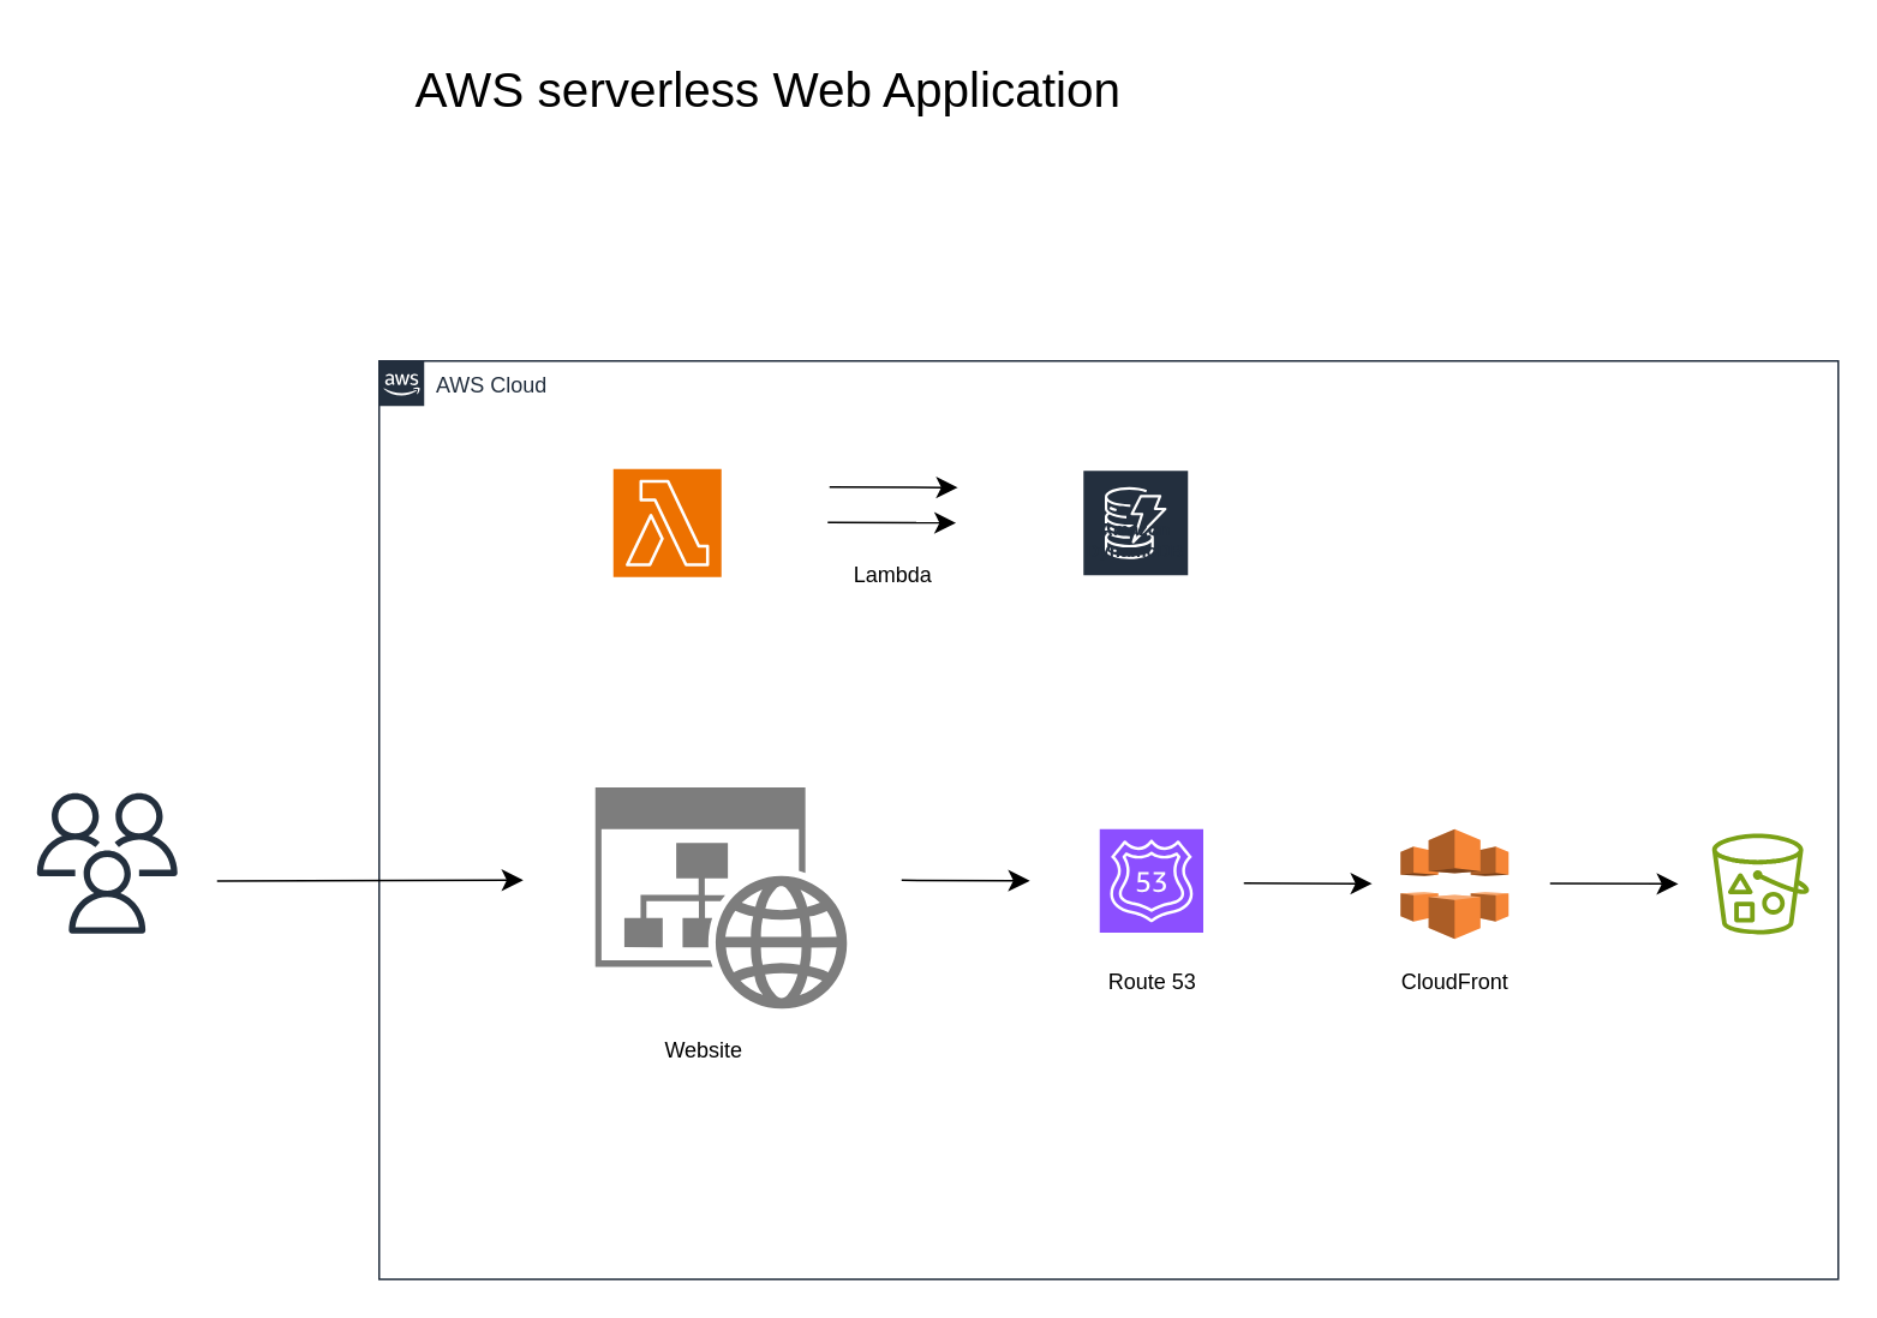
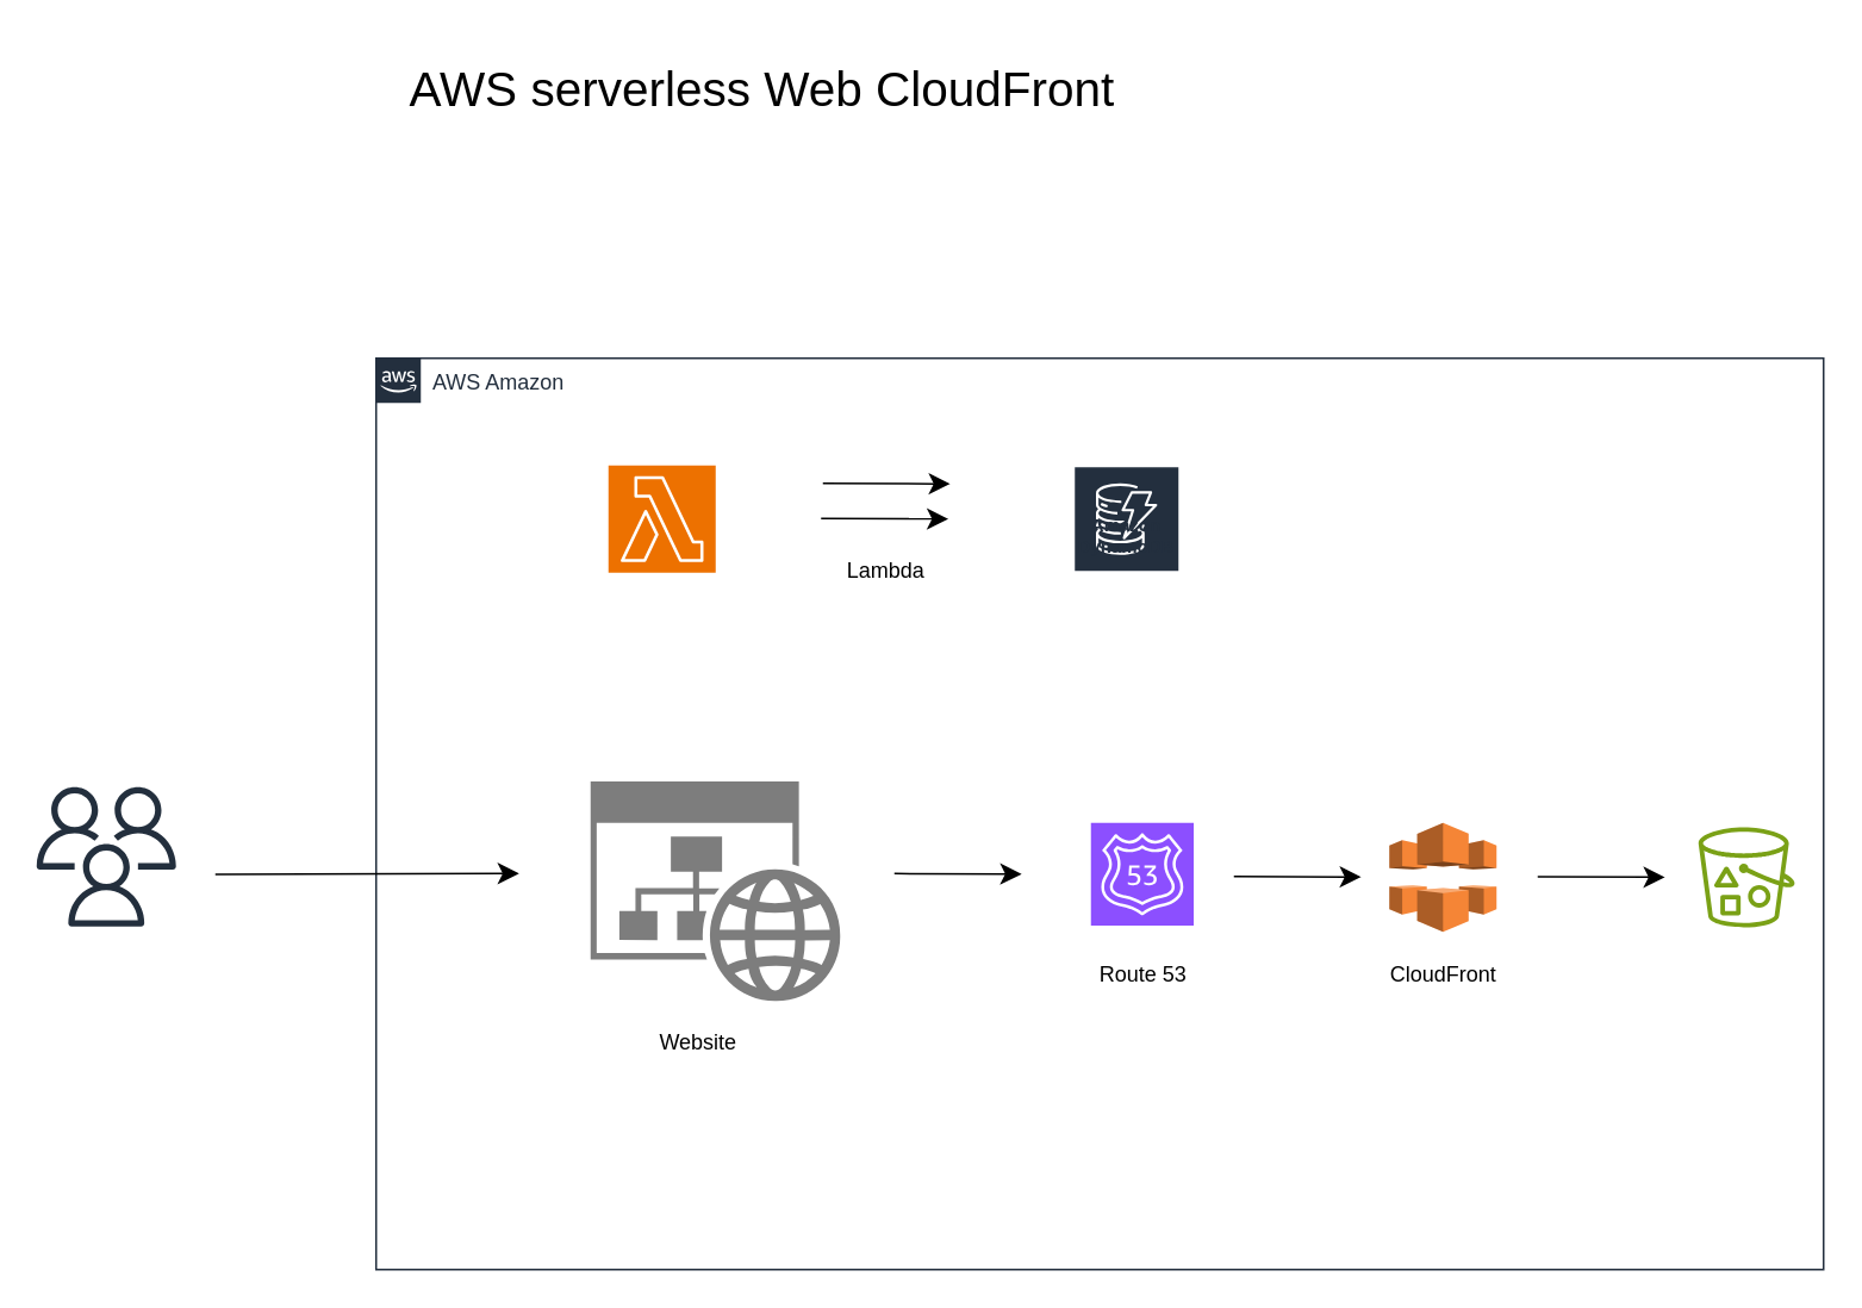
  <mxCell id="0" />
  <mxCell id="1" parent="0" />
- <mxCell id="2" value="AWS Cloud" style="points=[[0,0],[0.25,0],[0.5,0],[0.75,0],[1,0],[1,0.25],[1,0.5],[1,0.75],[1,1],[0.75,1],[0.5,1],[0.25,1],[0,1],[0,0.75],[0,0.5],[0,0.25]];outlineConnect=0;gradientColor=none;html=1;whiteSpace=wrap;fontSize=12;fontStyle=0;shape=mxgraph.aws4.group;grIcon=mxgraph.aws4.group_aws_cloud_alt;strokeColor=#232F3E;fillColor=none;verticalAlign=top;align=left;spacingLeft=30;fontColor=#232F3E;dashed=0;labelBackgroundColor=#ffffff;container=1;pointerEvents=0;collapsible=0;recursiveResize=0;" parent="1" vertex="1"><mxGeometry x="210" y="200" width="810" height="510" as="geometry" /></mxCell>
+ <mxCell id="2" value="AWS Amazon" style="points=[[0,0],[0.25,0],[0.5,0],[0.75,0],[1,0],[1,0.25],[1,0.5],[1,0.75],[1,1],[0.75,1],[0.5,1],[0.25,1],[0,1],[0,0.75],[0,0.5],[0,0.25]];outlineConnect=0;gradientColor=none;html=1;whiteSpace=wrap;fontSize=12;fontStyle=0;shape=mxgraph.aws4.group;grIcon=mxgraph.aws4.group_aws_cloud_alt;strokeColor=#232F3E;fillColor=none;verticalAlign=top;align=left;spacingLeft=30;fontColor=#232F3E;dashed=0;labelBackgroundColor=#ffffff;container=1;pointerEvents=0;collapsible=0;recursiveResize=0;" parent="1" vertex="1"><mxGeometry x="210" y="200" width="810" height="510" as="geometry" /></mxCell>
  <mxCell id="3" value="" style="sketch=0;aspect=fixed;pointerEvents=1;shadow=0;dashed=0;html=1;strokeColor=none;labelPosition=center;verticalLabelPosition=bottom;verticalAlign=top;align=center;shape=mxgraph.mscae.enterprise.website_generic;fillColor=#7D7D7D;" vertex="1" parent="2"><mxGeometry x="120" y="236.8" width="140" height="123.2" as="geometry" /></mxCell>
  <mxCell id="4" value="" style="sketch=0;outlineConnect=0;fontColor=#232F3E;gradientColor=none;fillColor=#7AA116;strokeColor=none;dashed=0;verticalLabelPosition=bottom;verticalAlign=top;align=center;html=1;fontSize=12;fontStyle=0;aspect=fixed;pointerEvents=1;shape=mxgraph.aws4.bucket_with_objects;" vertex="1" parent="2"><mxGeometry x="740" y="262.5" width="53.85" height="56" as="geometry" /></mxCell>
  <mxCell id="5" value="" style="outlineConnect=0;dashed=0;verticalLabelPosition=bottom;verticalAlign=top;align=center;html=1;shape=mxgraph.aws3.cloudfront;fillColor=#F58536;gradientColor=none;" vertex="1" parent="2"><mxGeometry x="567" y="260" width="60" height="61" as="geometry" /></mxCell>
  <mxCell id="6" value="" style="sketch=0;points=[[0,0,0],[0.25,0,0],[0.5,0,0],[0.75,0,0],[1,0,0],[0,1,0],[0.25,1,0],[0.5,1,0],[0.75,1,0],[1,1,0],[0,0.25,0],[0,0.5,0],[0,0.75,0],[1,0.25,0],[1,0.5,0],[1,0.75,0]];outlineConnect=0;fontColor=#232F3E;fillColor=#8C4FFF;strokeColor=#ffffff;dashed=0;verticalLabelPosition=bottom;verticalAlign=top;align=center;html=1;fontSize=12;fontStyle=0;aspect=fixed;shape=mxgraph.aws4.resourceIcon;resIcon=mxgraph.aws4.route_53;" vertex="1" parent="2"><mxGeometry x="400" y="260" width="57.5" height="57.5" as="geometry" /></mxCell>
  <mxCell id="7" value="Amazon DynamoDB" style="sketch=0;outlineConnect=0;fontColor=#232F3E;gradientColor=none;strokeColor=#ffffff;fillColor=#232F3E;dashed=0;verticalLabelPosition=middle;verticalAlign=bottom;align=center;html=1;whiteSpace=wrap;fontSize=10;fontStyle=1;spacing=3;shape=mxgraph.aws4.productIcon;prIcon=mxgraph.aws4.dynamodb;" vertex="1" parent="2"><mxGeometry x="390" y="60" width="60" height="55" as="geometry" /></mxCell>
  <mxCell id="8" value="" style="sketch=0;points=[[0,0,0],[0.25,0,0],[0.5,0,0],[0.75,0,0],[1,0,0],[0,1,0],[0.25,1,0],[0.5,1,0],[0.75,1,0],[1,1,0],[0,0.25,0],[0,0.5,0],[0,0.75,0],[1,0.25,0],[1,0.5,0],[1,0.75,0]];outlineConnect=0;fontColor=#232F3E;fillColor=#ED7100;strokeColor=#ffffff;dashed=0;verticalLabelPosition=bottom;verticalAlign=top;align=center;html=1;fontSize=12;fontStyle=0;aspect=fixed;shape=mxgraph.aws4.resourceIcon;resIcon=mxgraph.aws4.lambda;" vertex="1" parent="2"><mxGeometry x="130" y="60" width="60" height="60" as="geometry" /></mxCell>
  <mxCell id="9" value="Route 53" style="text;html=1;align=center;verticalAlign=middle;resizable=0;points=[];autosize=1;strokeColor=none;fillColor=none;" vertex="1" parent="2"><mxGeometry x="393.75" y="330" width="70" height="30" as="geometry" /></mxCell>
  <mxCell id="10" value="CloudFront" style="text;html=1;align=center;verticalAlign=middle;resizable=0;points=[];autosize=1;strokeColor=none;fillColor=none;" vertex="1" parent="2"><mxGeometry x="557" y="330" width="80" height="30" as="geometry" /></mxCell>
  <mxCell id="11" value="Lambda" style="text;html=1;align=center;verticalAlign=middle;resizable=0;points=[];autosize=1;strokeColor=none;fillColor=none;" vertex="1" parent="2"><mxGeometry x="250" y="104" width="70" height="30" as="geometry" /></mxCell>
  <mxCell id="12" value="" style="endArrow=classic;html=1;rounded=0;curved=0;targetPerimeterSpacing=0;endSize=9;" edge="1" parent="2"><mxGeometry width="50" height="50" relative="1" as="geometry"><mxPoint x="-90" y="288.78" as="sourcePoint" /><mxPoint x="80" y="288.32" as="targetPoint" /></mxGeometry></mxCell>
  <mxCell id="13" value="" style="endArrow=classic;html=1;rounded=0;curved=0;targetPerimeterSpacing=0;endSize=9;" edge="1" parent="2"><mxGeometry width="50" height="50" relative="1" as="geometry"><mxPoint x="480" y="290" as="sourcePoint" /><mxPoint x="551.25" y="290.29" as="targetPoint" /></mxGeometry></mxCell>
  <mxCell id="14" value="" style="endArrow=classic;html=1;rounded=0;curved=0;targetPerimeterSpacing=0;endSize=9;" edge="1" parent="2"><mxGeometry width="50" height="50" relative="1" as="geometry"><mxPoint x="290" y="288.39" as="sourcePoint" /><mxPoint x="361.25" y="288.68" as="targetPoint" /></mxGeometry></mxCell>
  <mxCell id="15" value="" style="endArrow=classic;html=1;rounded=0;curved=0;targetPerimeterSpacing=0;endSize=9;" edge="1" parent="2"><mxGeometry width="50" height="50" relative="1" as="geometry"><mxPoint x="650" y="290.14" as="sourcePoint" /><mxPoint x="721.25" y="290.43" as="targetPoint" /></mxGeometry></mxCell>
  <mxCell id="16" value="" style="endArrow=classic;html=1;rounded=0;curved=0;targetPerimeterSpacing=0;endSize=9;" edge="1" parent="2"><mxGeometry width="50" height="50" relative="1" as="geometry"><mxPoint x="250" y="70" as="sourcePoint" /><mxPoint x="321.25" y="70.29" as="targetPoint" /></mxGeometry></mxCell>
  <mxCell id="17" value="" style="endArrow=classic;html=1;rounded=0;curved=0;targetPerimeterSpacing=0;endSize=9;" edge="1" parent="2"><mxGeometry width="50" height="50" relative="1" as="geometry"><mxPoint x="249" y="89.64" as="sourcePoint" /><mxPoint x="320.25" y="89.93" as="targetPoint" /></mxGeometry></mxCell>
- <mxCell id="18" value="&lt;font style=&quot;font-size: 27px;&quot;&gt;AWS serverless Web Application&amp;nbsp;&lt;/font&gt;" style="text;html=1;align=center;verticalAlign=middle;whiteSpace=wrap;rounded=0;" vertex="1" parent="1"><mxGeometry x="190" y="20" width="480" height="60" as="geometry" /></mxCell>
+ <mxCell id="18" value="&lt;font style=&quot;font-size: 27px;&quot;&gt;AWS serverless Web CloudFront&amp;nbsp;&lt;/font&gt;" style="text;html=1;align=center;verticalAlign=middle;whiteSpace=wrap;rounded=0;" vertex="1" parent="1"><mxGeometry x="190" y="20" width="480" height="60" as="geometry" /></mxCell>
  <mxCell id="19" value="" style="sketch=0;outlineConnect=0;fontColor=#232F3E;gradientColor=none;fillColor=#232F3D;strokeColor=none;dashed=0;verticalLabelPosition=bottom;verticalAlign=top;align=center;html=1;fontSize=12;fontStyle=0;aspect=fixed;pointerEvents=1;shape=mxgraph.aws4.users;" vertex="1" parent="1"><mxGeometry x="20" y="440" width="78" height="78" as="geometry" /></mxCell>
  <mxCell id="20" value="Website" style="text;html=1;align=center;verticalAlign=middle;resizable=0;points=[];autosize=1;strokeColor=none;fillColor=none;" vertex="1" parent="1"><mxGeometry x="355" y="568" width="70" height="30" as="geometry" /></mxCell>
